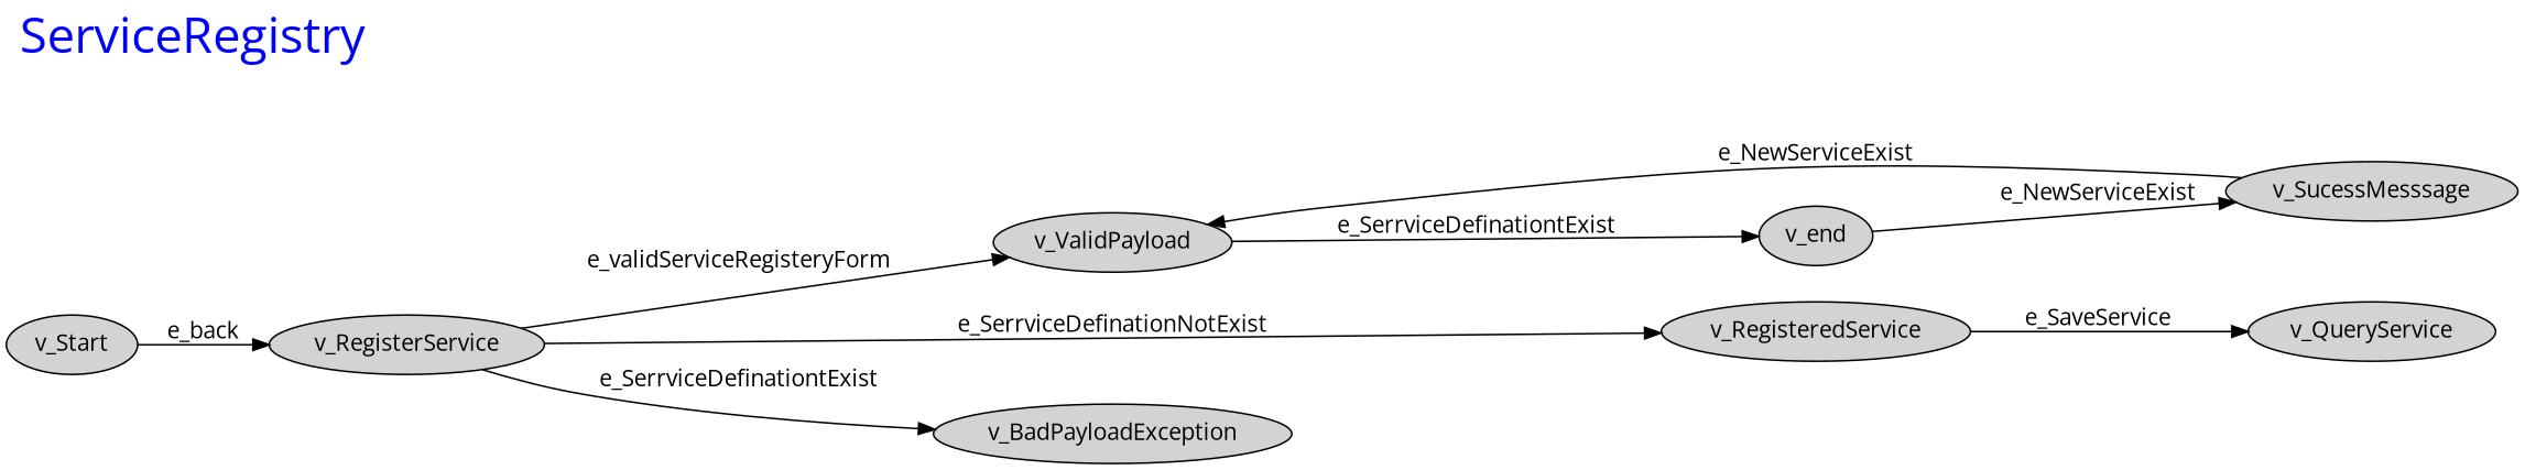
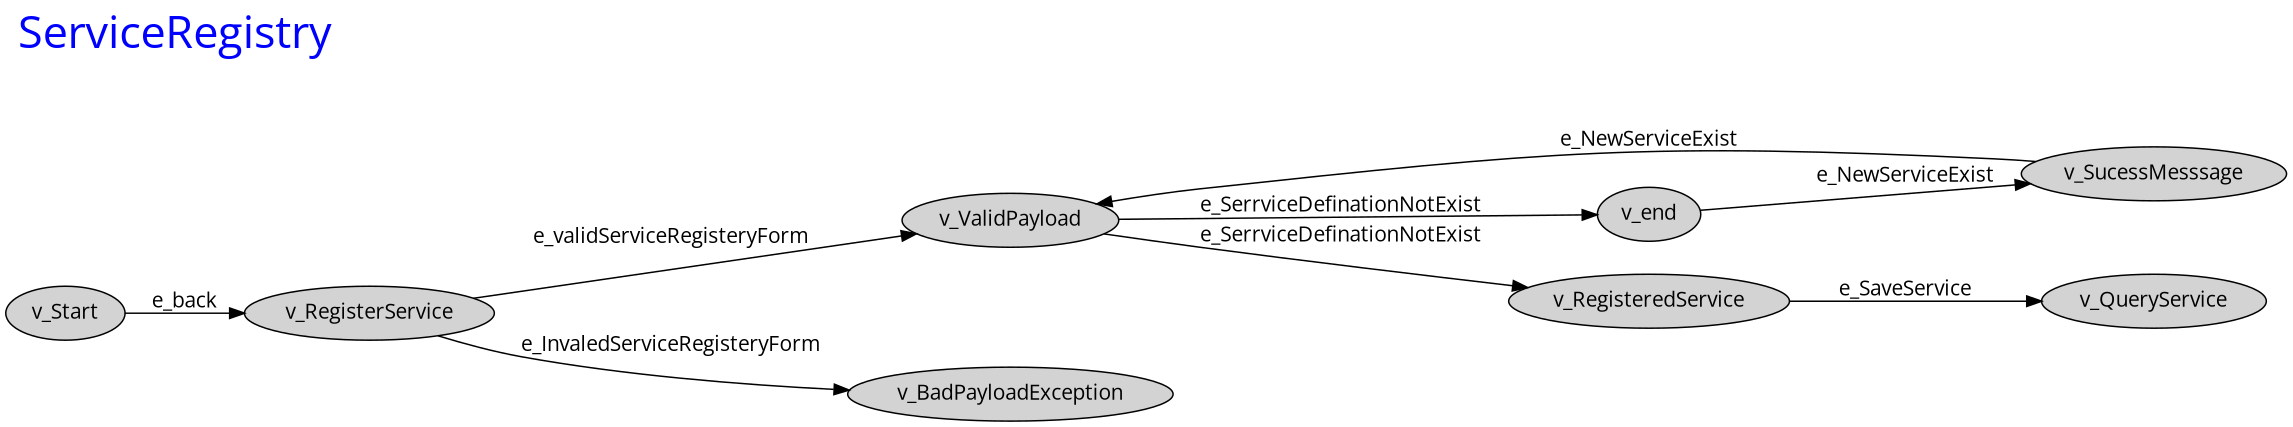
  digraph {
    fontcolor=blue
    fontname="Open Sans"
    fontsize=30
    label=ServiceRegistry
    labeljust=left
    labelloc=top
    rankdir=LR
    node [fontname="Open Sans" style=filled]
    edge [color=black fontname="Open Sans"]
    v_ValidPayload
    v_end
    v_RegisteredService
    v_SucessMesssage
    v_QueryService
    v_RegisterService
    v_BadPayloadException
    v_Start
-   v_ValidPayload -> v_end [label=e_SerrviceDefinationtExist]
-   v_RegisterService -> v_RegisteredService [label=e_SerrviceDefinationNotExist]
+   v_ValidPayload -> v_end [label=e_SerrviceDefinationNotExist]
+   v_ValidPayload -> v_RegisteredService [label=e_SerrviceDefinationNotExist]
    v_end -> v_SucessMesssage [label=e_NewServiceExist]
    v_RegisteredService -> v_QueryService [label=e_SaveService]
    v_SucessMesssage -> v_ValidPayload [label=e_NewServiceExist]
    v_RegisterService -> v_ValidPayload [label=e_validServiceRegisteryForm]
-   v_RegisterService -> v_BadPayloadException [label=e_SerrviceDefinationtExist]
+   v_RegisterService -> v_BadPayloadException [label=e_InvaledServiceRegisteryForm]
    v_Start -> v_RegisterService [label=e_back]
  }
